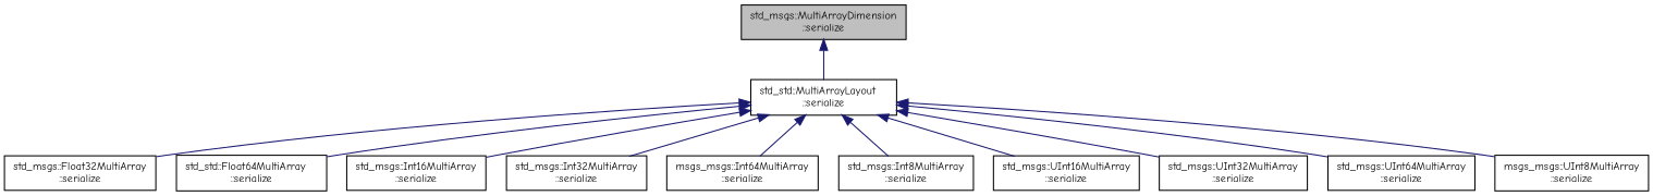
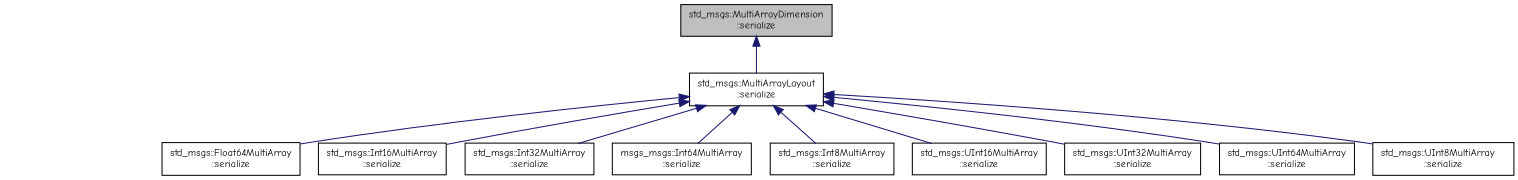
  digraph {
    fontname="Comic Neue"
    rankdir=TB
    node [color=black fillcolor=white fontname="Comic Neue" fontsize=10 shape=record style=filled]
    edge [color=midnightblue dir=back fontname="Comic Neue" fontsize=10 labelfontname=Helvetica labelfontsize=10 style=solid]
    n1 [fillcolor=grey75 fontcolor=black height=0.2 label="std_msgs::MultiArrayDimension\l::serialize" width=0.4]
-   n2 [height=0.2 label="std_std::MultiArrayLayout\l::serialize" width=0.4]
-   n3 [height=0.2 label="std_msgs::Float32MultiArray\l::serialize" width=0.4]
-   n4 [height=0.2 label="std_std::Float64MultiArray\l::serialize" width=0.4]
+   n2 [height=0.2 label="std_msgs::MultiArrayLayout\l::serialize" width=0.4]
+   n4 [height=0.2 label="std_msgs::Float64MultiArray\l::serialize" width=0.4]
    n5 [height=0.2 label="std_msgs::Int16MultiArray\l::serialize" width=0.4]
    n6 [height=0.2 label="std_msgs::Int32MultiArray\l::serialize" width=0.4]
    n7 [height=0.2 label="msgs_msgs::Int64MultiArray\l::serialize" width=0.4]
    n8 [height=0.2 label="std_msgs::Int8MultiArray\l::serialize" width=0.4]
    n9 [height=0.2 label="std_msgs::UInt16MultiArray\l::serialize" width=0.4]
    n10 [height=0.2 label="std_msgs::UInt32MultiArray\l::serialize" width=0.4]
    n11 [height=0.2 label="std_msgs::UInt64MultiArray\l::serialize" width=0.4]
-   n12 [height=0.2 label="msgs_msgs::UInt8MultiArray\l::serialize" width=0.4]
+   n12 [height=0.2 label="std_msgs::UInt8MultiArray\l::serialize" width=0.4]
    n1 -> n2
-   n2 -> n3
    n2 -> n4
    n2 -> n5
    n2 -> n6
    n2 -> n7
    n2 -> n8
    n2 -> n9
    n2 -> n10
    n2 -> n11
    n2 -> n12
  }
